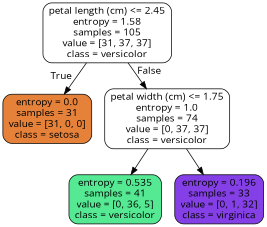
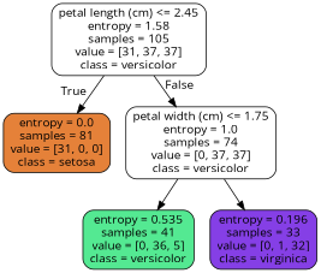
  digraph {
    fontname="Open Sans"
    node [color=black fillcolor="#ffffff" fontname="Open Sans" shape=box style="filled, rounded"]
    edge [fontname="Open Sans"]
    n1 [label="petal length (cm) <= 2.45\nentropy = 1.58\nsamples = 105\nvalue = [31, 37, 37]\nclass = versicolor"]
-   n2 [fillcolor="#e58139" label="entropy = 0.0\nsamples = 31\nvalue = [31, 0, 0]\nclass = setosa"]
+   n2 [fillcolor="#e58139" label="entropy = 0.0\nsamples = 81\nvalue = [31, 0, 0]\nclass = setosa"]
    n3 [label="petal width (cm) <= 1.75\nentropy = 1.0\nsamples = 74\nvalue = [0, 37, 37]\nclass = versicolor"]
    n4 [fillcolor="#54e992" label="entropy = 0.535\nsamples = 41\nvalue = [0, 36, 5]\nclass = versicolor"]
    n5 [fillcolor="#853fe6" label="entropy = 0.196\nsamples = 33\nvalue = [0, 1, 32]\nclass = virginica"]
    n1 -> n2 [headlabel=True labelangle=45 labeldistance=2.5]
    n1 -> n3 [headlabel=False labelangle=-45 labeldistance=2.5]
    n3 -> n4
    n3 -> n5
  }
